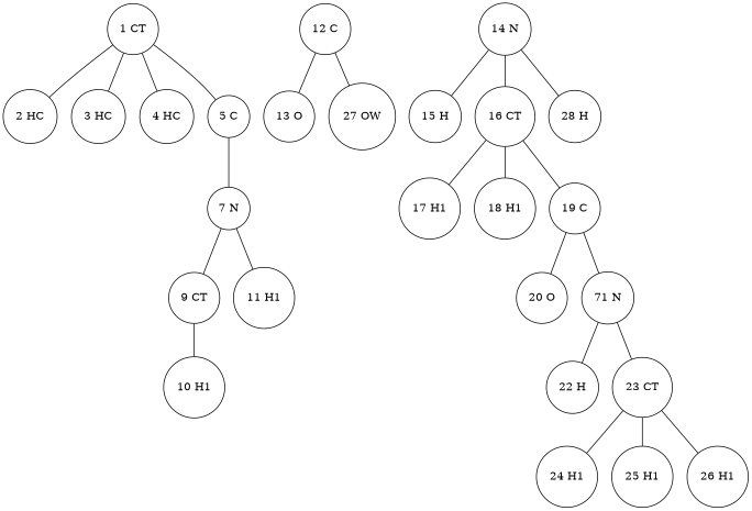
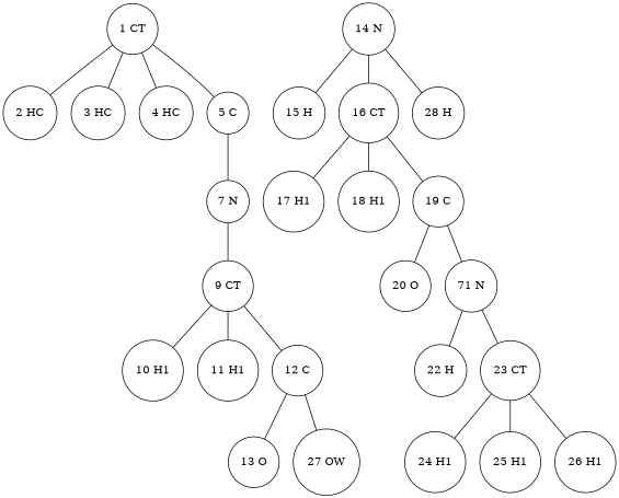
  graph {
    node [shape=circle]
    "1 CT"
    "2 HC"
    "3 HC"
    "4 HC"
    "5 C"
    "7 N"
    "9 CT"
    "10 H1"
    "11 H1"
    "12 C"
    "13 O"
    "27 OW"
    "14 N"
    "15 H"
    "16 CT"
    "28 H"
    "17 H1"
    "18 H1"
    "19 C"
    "20 O"
    n21 [label="71 N"]
    "22 H"
    "23 CT"
    "24 H1"
    "25 H1"
    "26 H1"
    "1 CT" -- "2 HC"
    "1 CT" -- "3 HC"
    "1 CT" -- "4 HC"
    "1 CT" -- "5 C"
    "5 C" -- "7 N"
    "7 N" -- "9 CT"
    "9 CT" -- "10 H1"
-   "7 N" -- "11 H1"
+   "9 CT" -- "11 H1"
+   "9 CT" -- "12 C"
    "12 C" -- "13 O"
    "12 C" -- "27 OW"
    "14 N" -- "15 H"
    "14 N" -- "16 CT"
    "14 N" -- "28 H"
    "16 CT" -- "17 H1"
    "16 CT" -- "18 H1"
    "16 CT" -- "19 C"
    "19 C" -- "20 O"
    "19 C" -- n21
    n21 -- "22 H"
    n21 -- "23 CT"
    "23 CT" -- "24 H1"
    "23 CT" -- "25 H1"
    "23 CT" -- "26 H1"
  }
